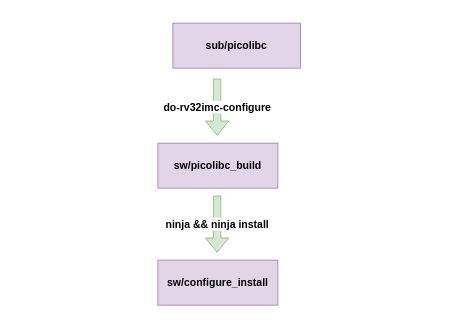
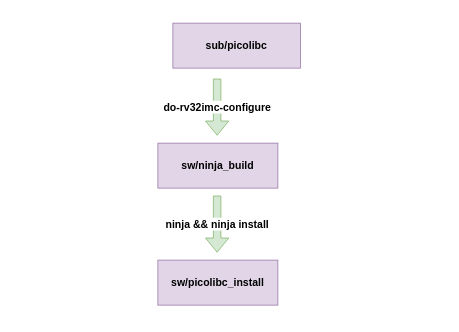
  <mxCell id="0" />
  <mxCell id="1" parent="0" />
  <mxCell id="2" value="" style="rounded=0;whiteSpace=wrap;html=1;fontSize=14;strokeColor=none;fillColor=none;" vertex="1" parent="1"><mxGeometry y="20" width="570" height="400" as="geometry" x="20" /></mxCell>
  <mxCell id="3" value="sub/picolibc" style="rounded=0;whiteSpace=wrap;html=1;fontSize=14;fontStyle=1;fillColor=#e1d5e7;strokeColor=#9673a6;" vertex="1" parent="1"><mxGeometry x="230" y="30" width="170" height="60" as="geometry" /></mxCell>
  <mxCell id="4" value="do-rv32imc-configure" style="shape=flexArrow;endArrow=classic;html=1;rounded=0;fontSize=14;fontStyle=1;fillColor=#d5e8d4;strokeColor=#82b366;" edge="1" parent="1"><mxGeometry width="50" height="50" relative="1" as="geometry"><mxPoint x="289" y="104" as="sourcePoint" /><mxPoint x="289" y="180" as="targetPoint" /></mxGeometry></mxCell>
- <mxCell id="5" value="sw/picolibc_build" style="rounded=0;whiteSpace=wrap;html=1;fontSize=14;fontStyle=1;fillColor=#e1d5e7;strokeColor=#9673a6;" vertex="1" parent="1"><mxGeometry x="210" y="190" width="160" height="60" as="geometry" /></mxCell>
+ <mxCell id="5" value="sw/ninja_build" style="rounded=0;whiteSpace=wrap;html=1;fontSize=14;fontStyle=1;fillColor=#e1d5e7;strokeColor=#9673a6;" vertex="1" parent="1"><mxGeometry x="210" y="190" width="160" height="60" as="geometry" /></mxCell>
  <mxCell id="6" value="ninja &amp;amp;&amp;amp; ninja install" style="shape=flexArrow;endArrow=classic;html=1;rounded=0;fontSize=14;fontStyle=1;fillColor=#d5e8d4;strokeColor=#82b366;" edge="1" parent="1"><mxGeometry width="50" height="50" relative="1" as="geometry"><mxPoint x="289" y="260" as="sourcePoint" /><mxPoint x="289" y="336" as="targetPoint" /></mxGeometry></mxCell>
- <mxCell id="7" value="sw/configure_install" style="rounded=0;whiteSpace=wrap;html=1;fontSize=14;fontStyle=1;fillColor=#e1d5e7;strokeColor=#9673a6;" vertex="1" parent="1"><mxGeometry x="210" y="346" width="160" height="60" as="geometry" /></mxCell>
+ <mxCell id="7" value="sw/picolibc_install" style="rounded=0;whiteSpace=wrap;html=1;fontSize=14;fontStyle=1;fillColor=#e1d5e7;strokeColor=#9673a6;" vertex="1" parent="1"><mxGeometry x="210" y="346" width="160" height="60" as="geometry" /></mxCell>
